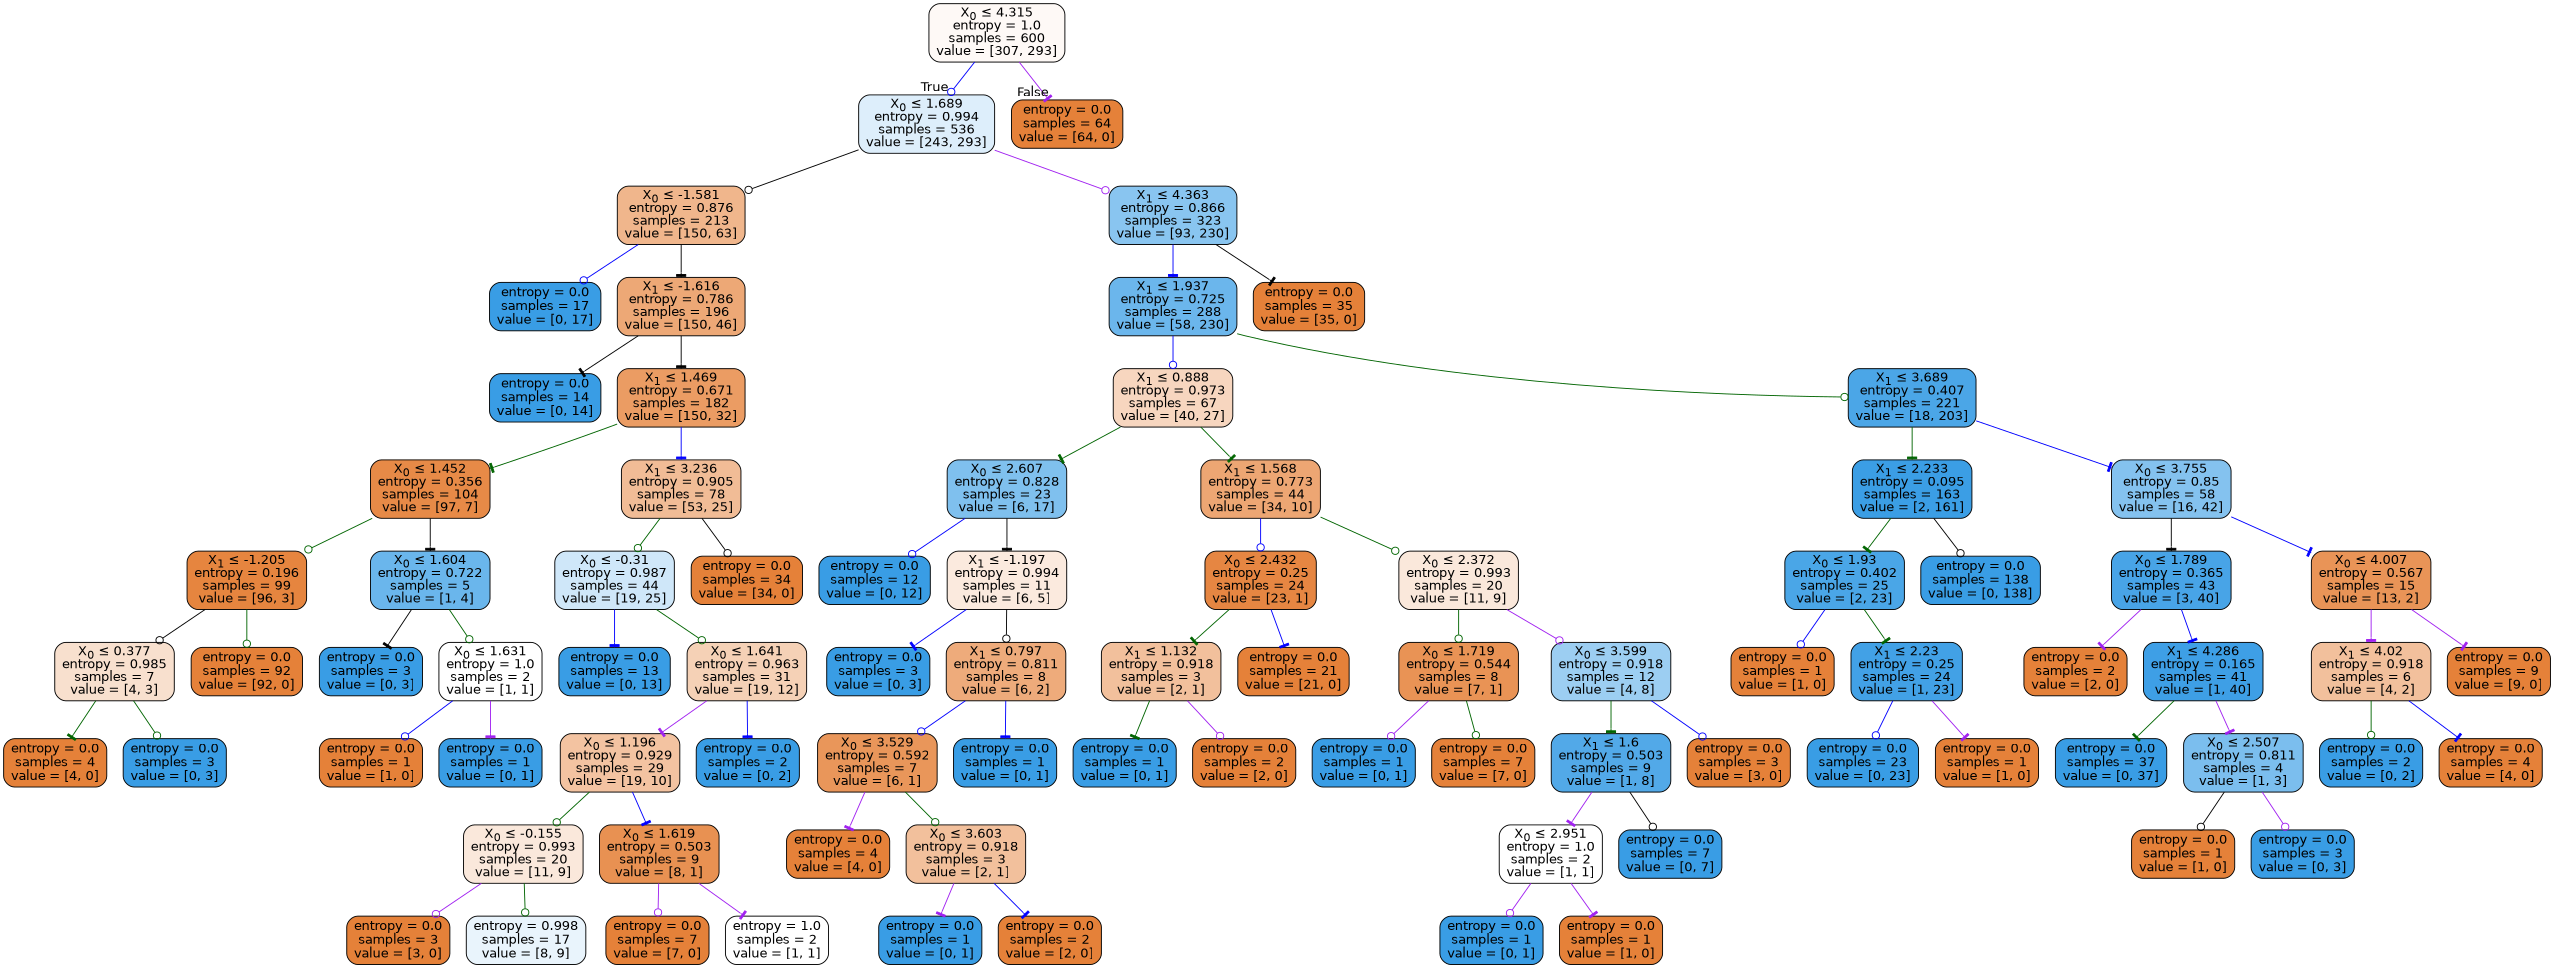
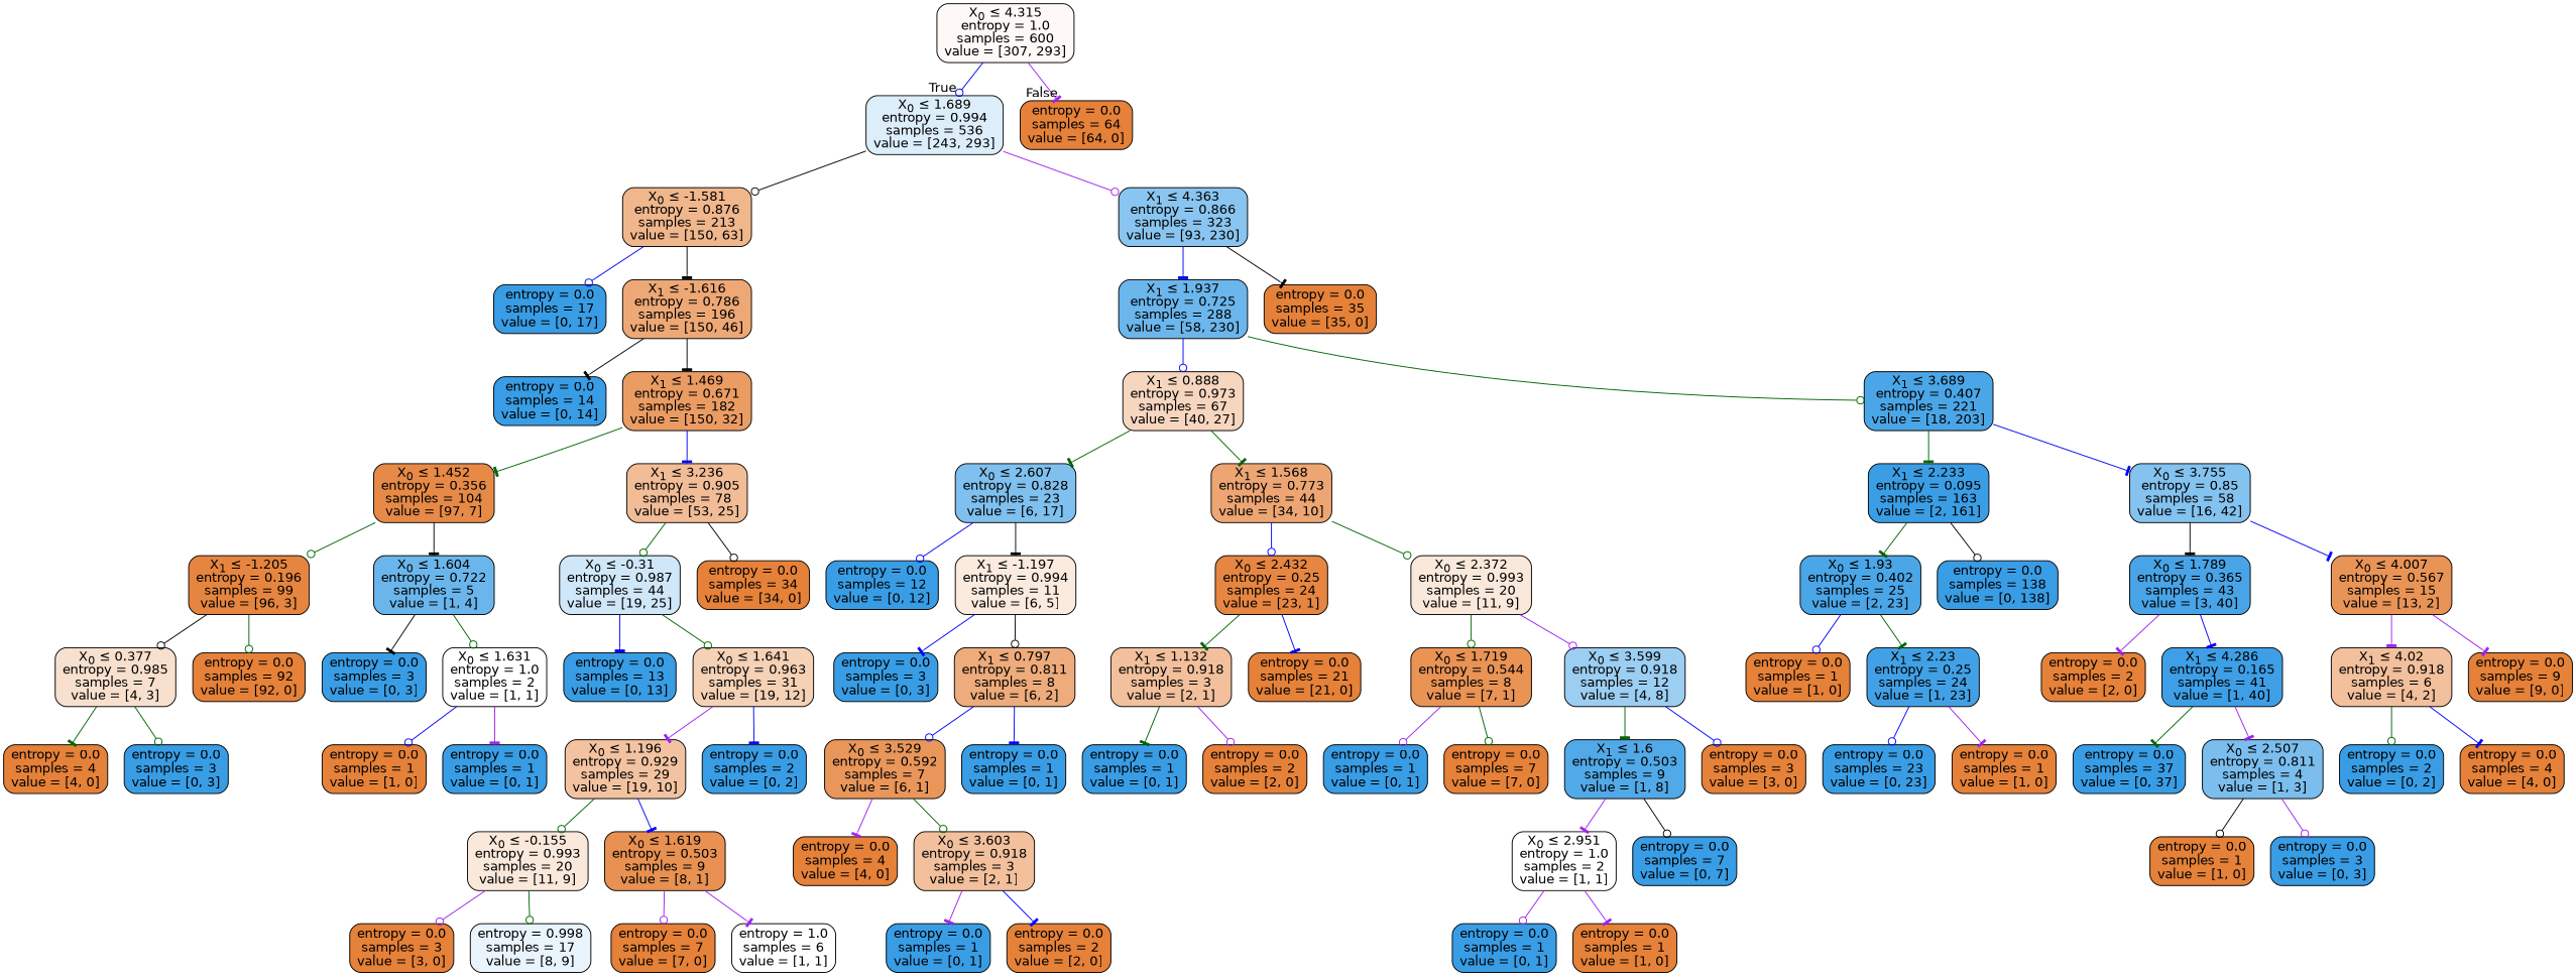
  digraph {
    node [color=black fillcolor="#e58139" fontname=helvetica shape=box style="filled, rounded"]
    edge [fontname=helvetica color=darkgreen arrowhead=tee]
    n1 [fillcolor="#fef9f6" label=<X<SUB>0</SUB> &le; 4.315<br/>entropy = 1.0<br/>samples = 600<br/>value = [307, 293]>]
    n2 [fillcolor="#ddeefb" label=<X<SUB>0</SUB> &le; 1.689<br/>entropy = 0.994<br/>samples = 536<br/>value = [243, 293]>]
    n3 [label=<entropy = 0.0<br/>samples = 64<br/>value = [64, 0]>]
    n4 [fillcolor="#f0b68c" label=<X<SUB>0</SUB> &le; -1.581<br/>entropy = 0.876<br/>samples = 213<br/>value = [150, 63]>]
    n5 [fillcolor="#89c5f0" label=<X<SUB>1</SUB> &le; 4.363<br/>entropy = 0.866<br/>samples = 323<br/>value = [93, 230]>]
    n6 [fillcolor="#399de5" label=<entropy = 0.0<br/>samples = 17<br/>value = [0, 17]>]
    n7 [fillcolor="#eda876" label=<X<SUB>1</SUB> &le; -1.616<br/>entropy = 0.786<br/>samples = 196<br/>value = [150, 46]>]
    n8 [fillcolor="#399de5" label=<entropy = 0.0<br/>samples = 14<br/>value = [0, 14]>]
    n9 [fillcolor="#eb9c63" label=<X<SUB>1</SUB> &le; 1.469<br/>entropy = 0.671<br/>samples = 182<br/>value = [150, 32]>]
    n10 [fillcolor="#e78a47" label=<X<SUB>0</SUB> &le; 1.452<br/>entropy = 0.356<br/>samples = 104<br/>value = [97, 7]>]
    n11 [fillcolor="#f1bc96" label=<X<SUB>1</SUB> &le; 3.236<br/>entropy = 0.905<br/>samples = 78<br/>value = [53, 25]>]
    n12 [fillcolor="#e6853f" label=<X<SUB>1</SUB> &le; -1.205<br/>entropy = 0.196<br/>samples = 99<br/>value = [96, 3]>]
    n13 [fillcolor="#6ab6ec" label=<X<SUB>0</SUB> &le; 1.604<br/>entropy = 0.722<br/>samples = 5<br/>value = [1, 4]>]
    n14 [fillcolor="#f8e0ce" label=<X<SUB>0</SUB> &le; 0.377<br/>entropy = 0.985<br/>samples = 7<br/>value = [4, 3]>]
    n15 [label=<entropy = 0.0<br/>samples = 92<br/>value = [92, 0]>]
    n16 [label=<entropy = 0.0<br/>samples = 4<br/>value = [4, 0]>]
    n17 [fillcolor="#399de5" label=<entropy = 0.0<br/>samples = 3<br/>value = [0, 3]>]
    n18 [fillcolor="#399de5" label=<entropy = 0.0<br/>samples = 3<br/>value = [0, 3]>]
    n19 [fillcolor="#ffffff" label=<X<SUB>0</SUB> &le; 1.631<br/>entropy = 1.0<br/>samples = 2<br/>value = [1, 1]>]
    n20 [label=<entropy = 0.0<br/>samples = 1<br/>value = [1, 0]>]
    n21 [fillcolor="#399de5" label=<entropy = 0.0<br/>samples = 1<br/>value = [0, 1]>]
    n22 [fillcolor="#cfe7f9" label=<X<SUB>0</SUB> &le; -0.31<br/>entropy = 0.987<br/>samples = 44<br/>value = [19, 25]>]
    n23 [label=<entropy = 0.0<br/>samples = 34<br/>value = [34, 0]>]
    n24 [fillcolor="#399de5" label=<entropy = 0.0<br/>samples = 13<br/>value = [0, 13]>]
    n25 [fillcolor="#f5d1b6" label=<X<SUB>0</SUB> &le; 1.641<br/>entropy = 0.963<br/>samples = 31<br/>value = [19, 12]>]
    n26 [fillcolor="#f3c3a1" label=<X<SUB>0</SUB> &le; 1.196<br/>entropy = 0.929<br/>samples = 29<br/>value = [19, 10]>]
    n27 [fillcolor="#399de5" label=<entropy = 0.0<br/>samples = 2<br/>value = [0, 2]>]
    n28 [fillcolor="#fae8db" label=<X<SUB>0</SUB> &le; -0.155<br/>entropy = 0.993<br/>samples = 20<br/>value = [11, 9]>]
    n29 [fillcolor="#e89152" label=<X<SUB>0</SUB> &le; 1.619<br/>entropy = 0.503<br/>samples = 9<br/>value = [8, 1]>]
    n30 [label=<entropy = 0.0<br/>samples = 3<br/>value = [3, 0]>]
    n31 [fillcolor="#e9f4fc" label=<entropy = 0.998<br/>samples = 17<br/>value = [8, 9]>]
    n32 [label=<entropy = 0.0<br/>samples = 7<br/>value = [7, 0]>]
-   n33 [fillcolor="#ffffff" label=<entropy = 1.0<br/>samples = 2<br/>value = [1, 1]>]
+   n33 [fillcolor="#ffffff" label=<entropy = 1.0<br/>samples = 6<br/>value = [1, 1]>]
    n34 [fillcolor="#6bb6ec" label=<X<SUB>1</SUB> &le; 1.937<br/>entropy = 0.725<br/>samples = 288<br/>value = [58, 230]>]
    n35 [label=<entropy = 0.0<br/>samples = 35<br/>value = [35, 0]>]
    n36 [fillcolor="#f7d6bf" label=<X<SUB>1</SUB> &le; 0.888<br/>entropy = 0.973<br/>samples = 67<br/>value = [40, 27]>]
    n37 [fillcolor="#4ba6e7" label=<X<SUB>1</SUB> &le; 3.689<br/>entropy = 0.407<br/>samples = 221<br/>value = [18, 203]>]
    n38 [fillcolor="#7fc0ee" label=<X<SUB>0</SUB> &le; 2.607<br/>entropy = 0.828<br/>samples = 23<br/>value = [6, 17]>]
    n39 [fillcolor="#eda673" label=<X<SUB>1</SUB> &le; 1.568<br/>entropy = 0.773<br/>samples = 44<br/>value = [34, 10]>]
    n40 [fillcolor="#399de5" label=<entropy = 0.0<br/>samples = 12<br/>value = [0, 12]>]
    n41 [fillcolor="#fbeade" label=<X<SUB>1</SUB> &le; -1.197<br/>entropy = 0.994<br/>samples = 11<br/>value = [6, 5]>]
    n42 [fillcolor="#399de5" label=<entropy = 0.0<br/>samples = 3<br/>value = [0, 3]>]
    n43 [fillcolor="#eeab7b" label=<X<SUB>1</SUB> &le; 0.797<br/>entropy = 0.811<br/>samples = 8<br/>value = [6, 2]>]
    n44 [fillcolor="#e9965a" label=<X<SUB>0</SUB> &le; 3.529<br/>entropy = 0.592<br/>samples = 7<br/>value = [6, 1]>]
    n45 [fillcolor="#399de5" label=<entropy = 0.0<br/>samples = 1<br/>value = [0, 1]>]
    n46 [label=<entropy = 0.0<br/>samples = 4<br/>value = [4, 0]>]
    n47 [fillcolor="#f2c09c" label=<X<SUB>0</SUB> &le; 3.603<br/>entropy = 0.918<br/>samples = 3<br/>value = [2, 1]>]
    n48 [fillcolor="#399de5" label=<entropy = 0.0<br/>samples = 1<br/>value = [0, 1]>]
    n49 [label=<entropy = 0.0<br/>samples = 2<br/>value = [2, 0]>]
    n50 [fillcolor="#e68642" label=<X<SUB>0</SUB> &le; 2.432<br/>entropy = 0.25<br/>samples = 24<br/>value = [23, 1]>]
    n51 [fillcolor="#fae8db" label=<X<SUB>0</SUB> &le; 2.372<br/>entropy = 0.993<br/>samples = 20<br/>value = [11, 9]>]
    n52 [fillcolor="#f2c09c" label=<X<SUB>1</SUB> &le; 1.132<br/>entropy = 0.918<br/>samples = 3<br/>value = [2, 1]>]
    n53 [label=<entropy = 0.0<br/>samples = 21<br/>value = [21, 0]>]
    n54 [fillcolor="#399de5" label=<entropy = 0.0<br/>samples = 1<br/>value = [0, 1]>]
    n55 [label=<entropy = 0.0<br/>samples = 2<br/>value = [2, 0]>]
    n56 [fillcolor="#e99355" label=<X<SUB>0</SUB> &le; 1.719<br/>entropy = 0.544<br/>samples = 8<br/>value = [7, 1]>]
    n57 [fillcolor="#9ccef2" label=<X<SUB>0</SUB> &le; 3.599<br/>entropy = 0.918<br/>samples = 12<br/>value = [4, 8]>]
    n58 [fillcolor="#399de5" label=<entropy = 0.0<br/>samples = 1<br/>value = [0, 1]>]
    n59 [label=<entropy = 0.0<br/>samples = 7<br/>value = [7, 0]>]
    n60 [fillcolor="#52a9e8" label=<X<SUB>1</SUB> &le; 1.6<br/>entropy = 0.503<br/>samples = 9<br/>value = [1, 8]>]
    n61 [label=<entropy = 0.0<br/>samples = 3<br/>value = [3, 0]>]
    n62 [fillcolor="#ffffff" label=<X<SUB>0</SUB> &le; 2.951<br/>entropy = 1.0<br/>samples = 2<br/>value = [1, 1]>]
    n63 [fillcolor="#399de5" label=<entropy = 0.0<br/>samples = 7<br/>value = [0, 7]>]
    n64 [fillcolor="#399de5" label=<entropy = 0.0<br/>samples = 1<br/>value = [0, 1]>]
    n65 [label=<entropy = 0.0<br/>samples = 1<br/>value = [1, 0]>]
    n66 [fillcolor="#3b9ee5" label=<X<SUB>1</SUB> &le; 2.233<br/>entropy = 0.095<br/>samples = 163<br/>value = [2, 161]>]
    n67 [fillcolor="#84c2ef" label=<X<SUB>0</SUB> &le; 3.755<br/>entropy = 0.85<br/>samples = 58<br/>value = [16, 42]>]
    n68 [fillcolor="#4aa6e7" label=<X<SUB>0</SUB> &le; 1.93<br/>entropy = 0.402<br/>samples = 25<br/>value = [2, 23]>]
    n69 [fillcolor="#399de5" label=<entropy = 0.0<br/>samples = 138<br/>value = [0, 138]>]
    n70 [label=<entropy = 0.0<br/>samples = 1<br/>value = [1, 0]>]
    n71 [fillcolor="#42a1e6" label=<X<SUB>1</SUB> &le; 2.23<br/>entropy = 0.25<br/>samples = 24<br/>value = [1, 23]>]
    n72 [fillcolor="#399de5" label=<entropy = 0.0<br/>samples = 23<br/>value = [0, 23]>]
    n73 [label=<entropy = 0.0<br/>samples = 1<br/>value = [1, 0]>]
    n74 [fillcolor="#48a4e7" label=<X<SUB>0</SUB> &le; 1.789<br/>entropy = 0.365<br/>samples = 43<br/>value = [3, 40]>]
    n75 [fillcolor="#e99457" label=<X<SUB>0</SUB> &le; 4.007<br/>entropy = 0.567<br/>samples = 15<br/>value = [13, 2]>]
    n76 [label=<entropy = 0.0<br/>samples = 2<br/>value = [2, 0]>]
    n77 [fillcolor="#3e9fe6" label=<X<SUB>1</SUB> &le; 4.286<br/>entropy = 0.165<br/>samples = 41<br/>value = [1, 40]>]
    n78 [fillcolor="#399de5" label=<entropy = 0.0<br/>samples = 37<br/>value = [0, 37]>]
    n79 [fillcolor="#7bbeee" label=<X<SUB>0</SUB> &le; 2.507<br/>entropy = 0.811<br/>samples = 4<br/>value = [1, 3]>]
    n80 [label=<entropy = 0.0<br/>samples = 1<br/>value = [1, 0]>]
    n81 [fillcolor="#399de5" label=<entropy = 0.0<br/>samples = 3<br/>value = [0, 3]>]
    n82 [fillcolor="#f2c09c" label=<X<SUB>1</SUB> &le; 4.02<br/>entropy = 0.918<br/>samples = 6<br/>value = [4, 2]>]
    n83 [label=<entropy = 0.0<br/>samples = 9<br/>value = [9, 0]>]
    n84 [fillcolor="#399de5" label=<entropy = 0.0<br/>samples = 2<br/>value = [0, 2]>]
    n85 [label=<entropy = 0.0<br/>samples = 4<br/>value = [4, 0]>]
    n1 -> n2 [headlabel=True labelangle=45 labeldistance=2.5 color=blue arrowhead=odot]
    n1 -> n3 [headlabel=False labelangle=-45 labeldistance=2.5 color=purple]
    n2 -> n4 [color=black arrowhead=odot]
    n2 -> n5 [color=purple arrowhead=odot]
    n4 -> n6 [color=blue arrowhead=odot]
    n4 -> n7 [color=black]
    n5 -> n34 [color=blue]
    n5 -> n35 [color=black]
    n7 -> n8 [color=black]
    n7 -> n9 [color=black]
    n9 -> n10
    n9 -> n11 [color=blue]
    n10 -> n12 [arrowhead=odot]
    n10 -> n13 [color=black]
    n11 -> n22 [arrowhead=odot]
    n11 -> n23 [color=black arrowhead=odot]
    n12 -> n14 [color=black arrowhead=odot]
    n12 -> n15 [arrowhead=odot]
    n13 -> n18 [color=black]
    n13 -> n19 [arrowhead=odot]
    n14 -> n16
    n14 -> n17 [arrowhead=odot]
    n19 -> n20 [color=blue arrowhead=odot]
    n19 -> n21 [color=purple]
    n22 -> n24 [color=blue]
    n22 -> n25 [arrowhead=odot]
    n25 -> n26 [color=purple]
    n25 -> n27 [color=blue]
    n26 -> n28 [arrowhead=odot]
    n26 -> n29 [color=blue]
    n28 -> n30 [color=purple arrowhead=odot]
    n28 -> n31 [arrowhead=odot]
    n29 -> n32 [color=purple arrowhead=odot]
    n29 -> n33 [color=purple]
    n34 -> n36 [color=blue arrowhead=odot]
    n34 -> n37 [arrowhead=odot]
    n36 -> n38
    n36 -> n39
    n37 -> n66
    n37 -> n67 [color=blue]
    n38 -> n40 [color=blue arrowhead=odot]
    n38 -> n41 [color=black]
    n39 -> n50 [color=blue arrowhead=odot]
    n39 -> n51 [arrowhead=odot]
    n41 -> n42 [color=blue]
    n41 -> n43 [color=black arrowhead=odot]
    n43 -> n44 [color=blue arrowhead=odot]
    n43 -> n45 [color=blue]
    n44 -> n46 [color=purple]
    n44 -> n47 [arrowhead=odot]
    n47 -> n48 [color=purple]
    n47 -> n49 [color=blue]
    n50 -> n52
    n50 -> n53 [color=blue]
    n51 -> n56 [arrowhead=odot]
    n51 -> n57 [color=purple arrowhead=odot]
    n52 -> n54
    n52 -> n55 [color=purple arrowhead=odot]
    n56 -> n58 [color=purple arrowhead=odot]
    n56 -> n59 [arrowhead=odot]
    n57 -> n60
    n57 -> n61 [color=blue arrowhead=odot]
    n60 -> n62 [color=purple]
    n60 -> n63 [color=black arrowhead=odot]
    n62 -> n64 [color=purple arrowhead=odot]
    n62 -> n65 [color=purple]
    n66 -> n68
    n66 -> n69 [color=black arrowhead=odot]
    n67 -> n74 [color=black]
    n67 -> n75 [color=blue]
    n68 -> n70 [color=blue arrowhead=odot]
    n68 -> n71
    n71 -> n72 [color=blue arrowhead=odot]
    n71 -> n73 [color=purple]
    n74 -> n76 [color=purple]
    n74 -> n77 [color=blue]
    n75 -> n82 [color=purple]
    n75 -> n83 [color=purple]
    n77 -> n78
    n77 -> n79 [color=purple]
    n79 -> n80 [color=black arrowhead=odot]
    n79 -> n81 [color=purple arrowhead=odot]
    n82 -> n84 [arrowhead=odot]
    n82 -> n85 [color=blue]
  }
